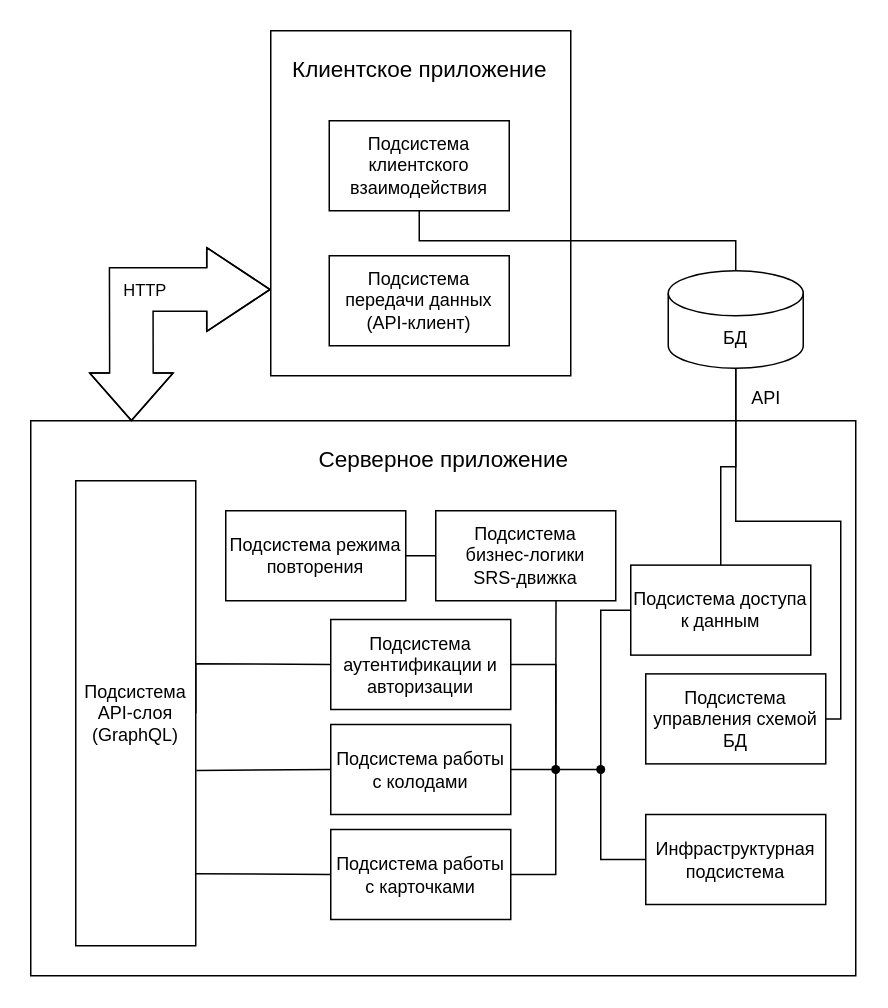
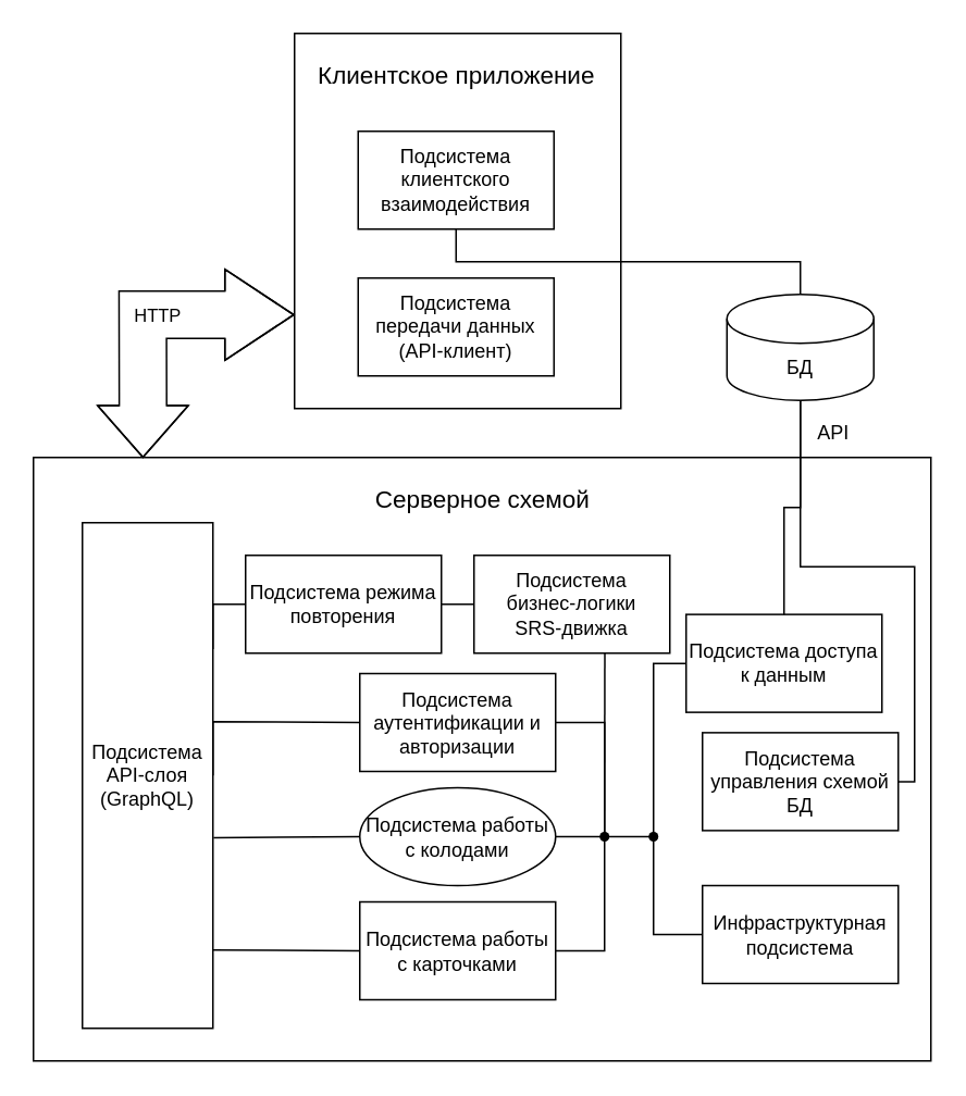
  <mxCell id="0" />
  <mxCell id="1" parent="0" />
  <mxCell id="2" value="" style="rounded=0;whiteSpace=wrap;html=1;" parent="1" vertex="1"><mxGeometry x="180" y="20" width="200" height="230" as="geometry" /></mxCell>
  <mxCell id="3" value="&lt;font style=&quot;font-size: 15px;&quot;&gt;Клиентское приложение&lt;/font&gt;" style="text;html=1;align=center;verticalAlign=middle;resizable=0;points=[];autosize=1;strokeColor=none;fillColor=none;" parent="1" vertex="1"><mxGeometry x="184" y="30" width="190" height="30" as="geometry" /></mxCell>
  <mxCell id="4" style="edgeStyle=orthogonalEdgeStyle;rounded=0;orthogonalLoop=1;jettySize=auto;html=1;exitX=0.5;exitY=1;exitDx=0;exitDy=0;endArrow=none;startFill=0;" parent="1" source="5" target="32" edge="1"><mxGeometry relative="1" as="geometry" /></mxCell>
  <mxCell id="5" value="Подсистема клиентского взаимодействия" style="rounded=0;whiteSpace=wrap;html=1;" parent="1" vertex="1"><mxGeometry x="219" y="80" width="120" height="60" as="geometry" /></mxCell>
  <mxCell id="6" value="Подсистема передачи данных (API-клиент)" style="rounded=0;whiteSpace=wrap;html=1;" parent="1" vertex="1"><mxGeometry x="219" y="170" width="120" height="60" as="geometry" /></mxCell>
  <mxCell id="7" value="" style="rounded=0;whiteSpace=wrap;html=1;" parent="1" vertex="1"><mxGeometry x="20" y="280" width="550" height="370" as="geometry" /></mxCell>
  <mxCell id="8" style="edgeStyle=orthogonalEdgeStyle;rounded=0;orthogonalLoop=1;jettySize=auto;html=1;exitX=1;exitY=0.5;exitDx=0;exitDy=0;entryX=0;entryY=0.5;entryDx=0;entryDy=0;jumpStyle=arc;endArrow=none;startFill=0;" parent="1" source="12" target="14" edge="1"><mxGeometry relative="1" as="geometry"><Array as="points"><mxPoint x="130" y="442" /><mxPoint x="175" y="442" /></Array></mxGeometry></mxCell>
  <mxCell id="9" style="edgeStyle=orthogonalEdgeStyle;rounded=0;orthogonalLoop=1;jettySize=auto;html=1;exitX=1.005;exitY=0.623;exitDx=0;exitDy=0;entryX=0;entryY=0.5;entryDx=0;entryDy=0;jumpStyle=arc;exitPerimeter=0;endArrow=none;startFill=0;" parent="1" source="12" target="22" edge="1"><mxGeometry relative="1" as="geometry"><Array as="points" /></mxGeometry></mxCell>
+ <mxCell id="10" style="edgeStyle=orthogonalEdgeStyle;rounded=0;orthogonalLoop=1;jettySize=auto;html=1;exitX=1;exitY=0.25;exitDx=0;exitDy=0;entryX=0;entryY=0.5;entryDx=0;entryDy=0;jumpStyle=arc;endArrow=none;startFill=0;" parent="1" source="12" target="24" edge="1"><mxGeometry relative="1" as="geometry"><Array as="points"><mxPoint x="130" y="370" /></Array></mxGeometry></mxCell>
  <mxCell id="11" style="edgeStyle=orthogonalEdgeStyle;rounded=0;orthogonalLoop=1;jettySize=auto;html=1;entryX=0;entryY=0.5;entryDx=0;entryDy=0;endArrow=none;startFill=0;jumpStyle=arc;" parent="1" target="20" edge="1"><mxGeometry relative="1" as="geometry"><mxPoint x="130" y="582" as="sourcePoint" /><Array as="points"><mxPoint x="130" y="582" /><mxPoint x="175" y="582" /></Array></mxGeometry></mxCell>
  <mxCell id="12" value="Подсистема API-слоя (GraphQL)" style="rounded=0;whiteSpace=wrap;html=1;" parent="1" vertex="1"><mxGeometry x="50" y="320" width="80" height="310" as="geometry" /></mxCell>
  <mxCell id="13" style="edgeStyle=orthogonalEdgeStyle;rounded=0;orthogonalLoop=1;jettySize=auto;html=1;exitX=1;exitY=0.5;exitDx=0;exitDy=0;endArrow=none;startFill=0;" parent="1" source="14" target="25" edge="1"><mxGeometry relative="1" as="geometry" /></mxCell>
  <mxCell id="14" value="Подсистема аутентификации и авторизации" style="rounded=0;whiteSpace=wrap;html=1;" parent="1" vertex="1"><mxGeometry x="220" y="412.5" width="120" height="60" as="geometry" /></mxCell>
  <mxCell id="15" style="edgeStyle=orthogonalEdgeStyle;rounded=0;orthogonalLoop=1;jettySize=auto;html=1;exitX=0.668;exitY=1;exitDx=0;exitDy=0;endArrow=none;startFill=0;exitPerimeter=0;" parent="1" source="16" target="25" edge="1"><mxGeometry relative="1" as="geometry"><Array as="points"><mxPoint x="370" y="400" /></Array></mxGeometry></mxCell>
  <mxCell id="16" value="Подсистема &lt;br&gt;бизнес-логики &lt;br&gt;SRS-движка" style="rounded=0;whiteSpace=wrap;html=1;" parent="1" vertex="1"><mxGeometry x="290" y="340" width="120" height="60" as="geometry" /></mxCell>
  <mxCell id="17" value="Подсистема доступа к данным" style="rounded=0;whiteSpace=wrap;html=1;" parent="1" vertex="1"><mxGeometry x="420" y="376.25" width="120" height="60" as="geometry" /></mxCell>
  <mxCell id="18" value="Подсистема управления схемой БД" style="rounded=0;whiteSpace=wrap;html=1;" parent="1" vertex="1"><mxGeometry x="430" y="448.75" width="120" height="60" as="geometry" /></mxCell>
  <mxCell id="19" value="Инфраструктурная подсистема" style="rounded=0;whiteSpace=wrap;html=1;" parent="1" vertex="1"><mxGeometry x="430" y="542.5" width="120" height="60" as="geometry" /></mxCell>
  <mxCell id="20" value="Подсистема работы с карточками" style="rounded=0;whiteSpace=wrap;html=1;" parent="1" vertex="1"><mxGeometry x="220" y="552.5" width="120" height="60" as="geometry" /></mxCell>
  <mxCell id="21" style="edgeStyle=orthogonalEdgeStyle;rounded=0;orthogonalLoop=1;jettySize=auto;html=1;exitX=1;exitY=0.5;exitDx=0;exitDy=0;endArrow=none;startFill=0;" parent="1" source="22" edge="1"><mxGeometry relative="1" as="geometry"><mxPoint x="370" y="512.569" as="targetPoint" /></mxGeometry></mxCell>
- <mxCell id="22" value="Подсистема работы с колодами" style="rounded=0;whiteSpace=wrap;html=1;" parent="1" vertex="1"><mxGeometry x="220" y="482.5" width="120" height="60" as="geometry" /></mxCell>
+ <mxCell id="22" value="Подсистема работы с колодами" style="ellipse;whiteSpace=wrap;html=1;" parent="1" vertex="1"><mxGeometry x="220" y="482.5" width="120" height="60" as="geometry" /></mxCell>
  <mxCell id="23" style="edgeStyle=orthogonalEdgeStyle;rounded=0;orthogonalLoop=1;jettySize=auto;html=1;exitX=1;exitY=0.5;exitDx=0;exitDy=0;jumpStyle=arc;endArrow=none;startFill=0;startArrow=none;" parent="1" source="24" edge="1"><mxGeometry relative="1" as="geometry"><mxPoint x="290" y="370" as="targetPoint" /></mxGeometry></mxCell>
  <mxCell id="24" value="Подсистема режима повторения" style="rounded=0;whiteSpace=wrap;html=1;" parent="1" vertex="1"><mxGeometry x="150" y="340" width="120" height="60" as="geometry" /></mxCell>
  <mxCell id="25" value="" style="shape=waypoint;sketch=0;fillStyle=solid;size=6;pointerEvents=1;points=[];fillColor=none;resizable=0;rotatable=0;perimeter=centerPerimeter;snapToPoint=1;" parent="1" vertex="1"><mxGeometry x="360" y="502.5" width="20" height="20" as="geometry" /></mxCell>
  <mxCell id="26" style="edgeStyle=orthogonalEdgeStyle;rounded=0;orthogonalLoop=1;jettySize=auto;html=1;exitX=1;exitY=0.5;exitDx=0;exitDy=0;entryX=0.55;entryY=0.719;entryDx=0;entryDy=0;entryPerimeter=0;endArrow=none;startFill=0;" parent="1" source="20" target="25" edge="1"><mxGeometry relative="1" as="geometry" /></mxCell>
  <mxCell id="27" value="" style="shape=waypoint;sketch=0;fillStyle=solid;size=6;pointerEvents=1;points=[];fillColor=none;resizable=0;rotatable=0;perimeter=centerPerimeter;snapToPoint=1;" parent="1" vertex="1"><mxGeometry x="390" y="502.5" width="20" height="20" as="geometry" /></mxCell>
  <mxCell id="28" value="" style="endArrow=none;html=1;rounded=0;startFill=0;" parent="1" source="25" target="27" edge="1"><mxGeometry width="50" height="50" relative="1" as="geometry"><mxPoint x="460" y="470" as="sourcePoint" /><mxPoint x="510" y="420" as="targetPoint" /></mxGeometry></mxCell>
  <mxCell id="29" style="edgeStyle=orthogonalEdgeStyle;rounded=0;orthogonalLoop=1;jettySize=auto;html=1;exitX=0;exitY=0.5;exitDx=0;exitDy=0;entryX=0.548;entryY=0.341;entryDx=0;entryDy=0;entryPerimeter=0;endArrow=none;startFill=0;" parent="1" source="17" target="27" edge="1"><mxGeometry relative="1" as="geometry" /></mxCell>
  <mxCell id="30" style="edgeStyle=orthogonalEdgeStyle;rounded=0;orthogonalLoop=1;jettySize=auto;html=1;exitX=0;exitY=0.5;exitDx=0;exitDy=0;entryX=0.85;entryY=0.527;entryDx=0;entryDy=0;entryPerimeter=0;endArrow=none;startFill=0;" parent="1" source="19" target="27" edge="1"><mxGeometry relative="1" as="geometry" /></mxCell>
- <mxCell id="31" value="&lt;font style=&quot;font-size: 15px;&quot;&gt;Серверное приложение&lt;/font&gt;" style="text;html=1;align=center;verticalAlign=middle;resizable=0;points=[];autosize=1;strokeColor=none;fillColor=none;" parent="1" vertex="1"><mxGeometry x="200" y="290" width="190" height="30" as="geometry" /></mxCell>
+ <mxCell id="31" value="&lt;font style=&quot;font-size: 15px;&quot;&gt;Серверное схемой&lt;/font&gt;" style="text;html=1;align=center;verticalAlign=middle;resizable=0;points=[];autosize=1;strokeColor=none;fillColor=none;" parent="1" vertex="1"><mxGeometry x="200" y="290" width="190" height="30" as="geometry" /></mxCell>
  <mxCell id="32" value="БД" style="shape=cylinder3;whiteSpace=wrap;html=1;boundedLbl=1;backgroundOutline=1;size=15;" parent="1" vertex="1"><mxGeometry x="445" y="180" width="90" height="65" as="geometry" /></mxCell>
  <mxCell id="33" style="edgeStyle=orthogonalEdgeStyle;rounded=0;orthogonalLoop=1;jettySize=auto;html=1;exitX=0.5;exitY=0;exitDx=0;exitDy=0;entryX=0.5;entryY=1;entryDx=0;entryDy=0;entryPerimeter=0;endArrow=none;startFill=0;" parent="1" source="17" target="32" edge="1"><mxGeometry relative="1" as="geometry" /></mxCell>
  <mxCell id="34" style="edgeStyle=orthogonalEdgeStyle;rounded=0;orthogonalLoop=1;jettySize=auto;html=1;exitX=1;exitY=0.5;exitDx=0;exitDy=0;entryX=0.5;entryY=1;entryDx=0;entryDy=0;entryPerimeter=0;endArrow=none;startFill=0;" parent="1" source="18" target="32" edge="1"><mxGeometry relative="1" as="geometry"><Array as="points"><mxPoint x="560" y="479" /><mxPoint x="560" y="347" /><mxPoint x="490" y="347" /></Array></mxGeometry></mxCell>
  <mxCell id="35" value="API" style="text;html=1;align=center;verticalAlign=middle;resizable=0;points=[];autosize=1;strokeColor=none;fillColor=none;" parent="1" vertex="1"><mxGeometry x="485" y="250" width="50" height="30" as="geometry" /></mxCell>
  <mxCell id="36" value="" style="shape=flexArrow;endArrow=classic;startArrow=classic;html=1;rounded=0;edgeStyle=orthogonalEdgeStyle;entryX=0;entryY=0.75;entryDx=0;entryDy=0;exitX=0.122;exitY=0.001;exitDx=0;exitDy=0;exitPerimeter=0;width=29.038;endSize=13.728;startSize=10.209;startWidth=25.572;endWidth=25.805;" edge="1" parent="1" source="7" target="2"><mxGeometry width="100" height="100" relative="1" as="geometry"><mxPoint x="210" y="320" as="sourcePoint" /><mxPoint x="310" y="220" as="targetPoint" /><Array as="points"><mxPoint x="87" y="240" /><mxPoint x="87" y="192" /></Array></mxGeometry></mxCell>
  <mxCell id="37" value="HTTP" style="edgeLabel;html=1;align=center;verticalAlign=middle;resizable=0;points=[];" vertex="1" connectable="0" parent="36"><mxGeometry x="0.141" y="-2" relative="1" as="geometry"><mxPoint x="-7" y="-2" as="offset" /></mxGeometry></mxCell>
